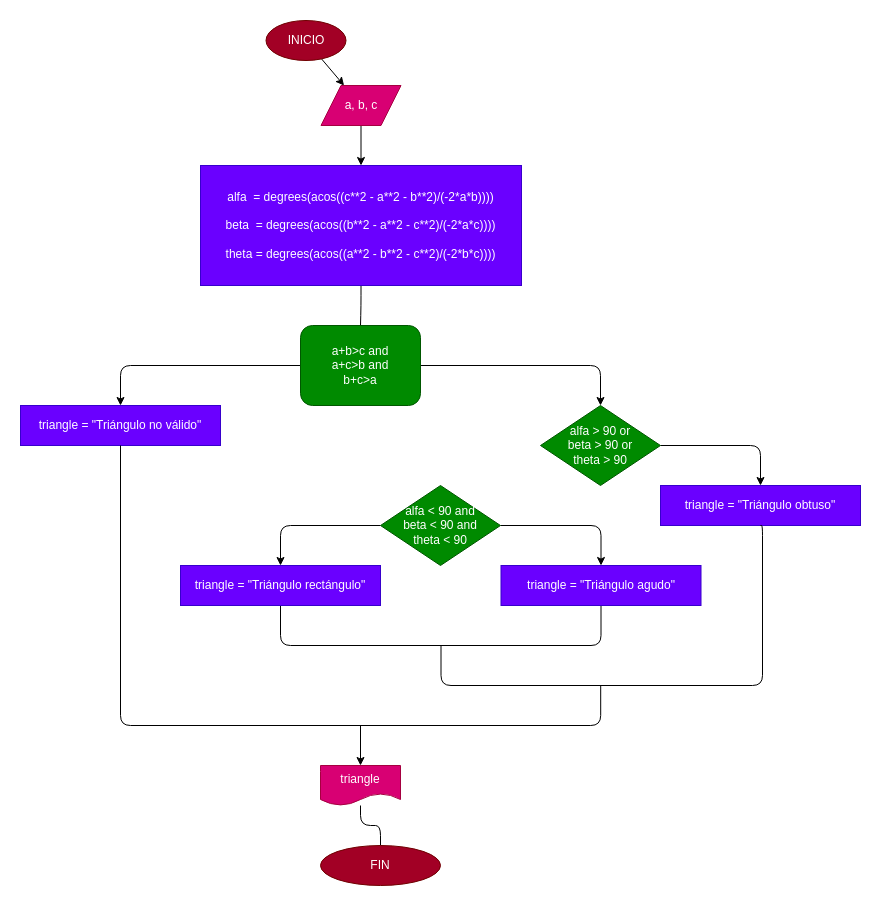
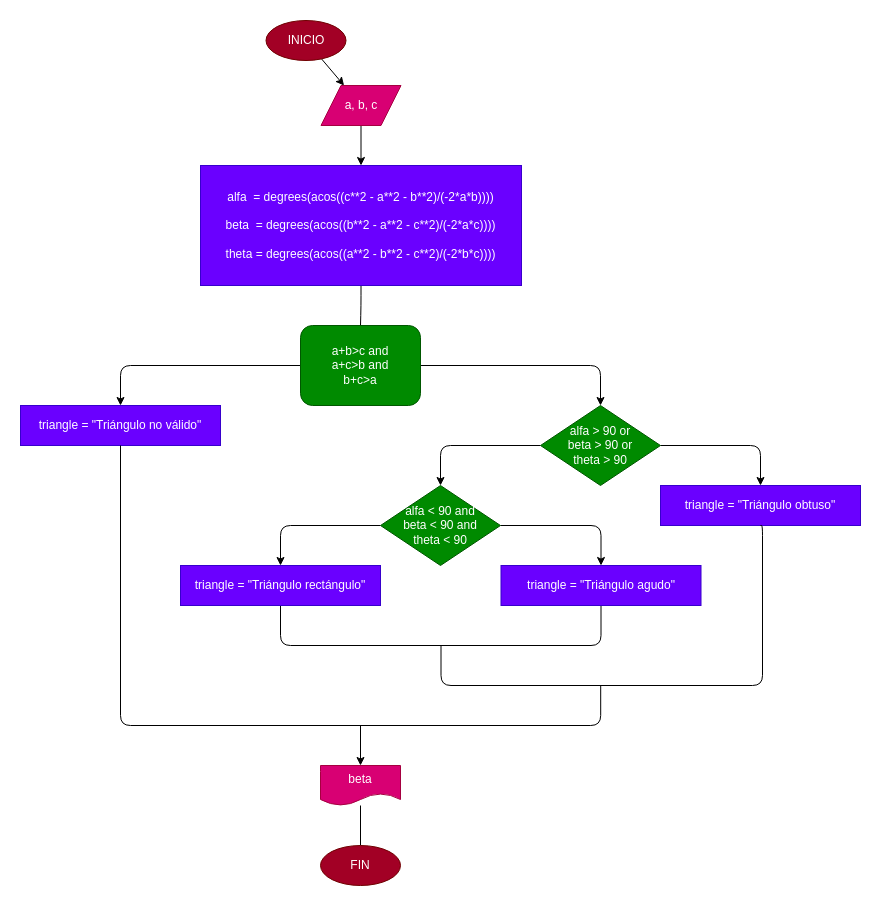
  <mxCell id="0" />
  <mxCell id="1" parent="0" />
  <mxCell id="2" value="" style="edgeStyle=orthogonalEdgeStyle;html=1;endArrow=none;endFill=0;" edge="1" parent="1" source="3" target="24"><mxGeometry relative="1" as="geometry" /></mxCell>
  <mxCell id="3" value="&lt;div&gt;alfa&amp;nbsp; = degrees(acos((c**2 - a**2 - b**2)/(-2*a*b))))&lt;/div&gt;&lt;div&gt;&lt;br&gt;&lt;/div&gt;&lt;div&gt;beta&amp;nbsp; = degrees(acos((b**2 - a**2 - c**2)/(-2*a*c))))&lt;/div&gt;&lt;div&gt;&lt;br&gt;&lt;/div&gt;&lt;div&gt;theta = degrees(acos((a**2 - b**2 - c**2)/(-2*b*c))))&lt;/div&gt;" style="rounded=0;whiteSpace=wrap;html=1;fillColor=#6a00ff;fontColor=#ffffff;strokeColor=#3700CC;" vertex="1" parent="1"><mxGeometry x="200" y="165" width="321" height="120" as="geometry" /></mxCell>
  <mxCell id="4" value="" style="edgeStyle=none;html=1;" edge="1" parent="1" source="5" target="7"><mxGeometry relative="1" as="geometry" /></mxCell>
  <mxCell id="5" value="INICIO" style="ellipse;whiteSpace=wrap;html=1;fillColor=#a20025;fontColor=#ffffff;strokeColor=#6F0000;" vertex="1" parent="1"><mxGeometry x="265.5" y="20" width="80" height="40" as="geometry" /></mxCell>
  <mxCell id="6" value="" style="edgeStyle=none;html=1;" edge="1" parent="1" source="7"><mxGeometry relative="1" as="geometry"><mxPoint x="360.5" y="165" as="targetPoint" /></mxGeometry></mxCell>
  <mxCell id="7" value="a, b, c" style="shape=parallelogram;perimeter=parallelogramPerimeter;whiteSpace=wrap;html=1;fixedSize=1;fillColor=#d80073;fontColor=#ffffff;strokeColor=#A50040;" vertex="1" parent="1"><mxGeometry x="320.5" y="85" width="80" height="40" as="geometry" /></mxCell>
  <mxCell id="8" value="" style="html=1;entryX=0.5;entryY=0;entryDx=0;entryDy=0;edgeStyle=orthogonalEdgeStyle;exitX=1;exitY=0.5;exitDx=0;exitDy=0;" edge="1" parent="1" source="10" target="11"><mxGeometry relative="1" as="geometry" /></mxCell>
+ <mxCell id="9" style="edgeStyle=orthogonalEdgeStyle;html=1;exitX=0;exitY=0.5;exitDx=0;exitDy=0;entryX=0.5;entryY=0;entryDx=0;entryDy=0;" edge="1" parent="1" source="10" target="14"><mxGeometry relative="1" as="geometry" /></mxCell>
  <mxCell id="10" value="&lt;span&gt;alfa &amp;gt; 90 or&lt;/span&gt;&lt;br&gt;&lt;span&gt;beta &amp;gt; 90 or&lt;/span&gt;&lt;br&gt;&lt;span&gt;theta &amp;gt; 90&lt;/span&gt;" style="rhombus;whiteSpace=wrap;html=1;rounded=0;fillColor=#008a00;fontColor=#ffffff;strokeColor=#005700;" vertex="1" parent="1"><mxGeometry x="540" y="405" width="120" height="80" as="geometry" /></mxCell>
  <mxCell id="11" value="triangle = &quot;Triángulo obtuso&quot;" style="whiteSpace=wrap;html=1;rounded=0;fillColor=#6a00ff;fontColor=#ffffff;strokeColor=#3700CC;" vertex="1" parent="1"><mxGeometry x="660" y="485" width="200" height="40" as="geometry" /></mxCell>
  <mxCell id="12" value="" style="edgeStyle=orthogonalEdgeStyle;html=1;entryX=0.5;entryY=0;entryDx=0;entryDy=0;" edge="1" parent="1" source="14" target="16"><mxGeometry relative="1" as="geometry" /></mxCell>
  <mxCell id="13" style="edgeStyle=orthogonalEdgeStyle;html=1;exitX=0;exitY=0.5;exitDx=0;exitDy=0;entryX=0.5;entryY=0;entryDx=0;entryDy=0;" edge="1" parent="1" source="14" target="17"><mxGeometry relative="1" as="geometry" /></mxCell>
  <mxCell id="14" value="alfa &amp;lt; 90 and &lt;br&gt;beta &amp;lt; 90 and &lt;br&gt;theta &amp;lt; 90" style="rhombus;whiteSpace=wrap;html=1;rounded=0;fillColor=#008a00;fontColor=#ffffff;strokeColor=#005700;" vertex="1" parent="1"><mxGeometry x="380" y="485" width="120" height="80" as="geometry" /></mxCell>
  <mxCell id="15" style="edgeStyle=orthogonalEdgeStyle;html=1;exitX=0.5;exitY=1;exitDx=0;exitDy=0;entryX=0.5;entryY=1;entryDx=0;entryDy=0;endArrow=none;endFill=0;" edge="1" parent="1" source="16" target="17"><mxGeometry relative="1" as="geometry"><Array as="points"><mxPoint x="601" y="645" /><mxPoint x="280" y="645" /></Array></mxGeometry></mxCell>
  <mxCell id="16" value="triangle = &quot;Triángulo agudo&quot;" style="whiteSpace=wrap;html=1;rounded=0;fillColor=#6a00ff;fontColor=#ffffff;strokeColor=#3700CC;" vertex="1" parent="1"><mxGeometry x="500.5" y="565" width="200" height="40" as="geometry" /></mxCell>
  <mxCell id="17" value="triangle = &quot;Triángulo rectángulo&quot;" style="whiteSpace=wrap;html=1;rounded=0;fillColor=#6a00ff;fontColor=#ffffff;strokeColor=#3700CC;" vertex="1" parent="1"><mxGeometry x="180" y="565" width="200" height="40" as="geometry" /></mxCell>
  <mxCell id="18" style="edgeStyle=orthogonalEdgeStyle;html=1;exitX=0.5;exitY=1;exitDx=0;exitDy=0;entryX=0.5;entryY=1;entryDx=0;entryDy=0;endArrow=none;endFill=0;" edge="1" parent="1" source="11"><mxGeometry relative="1" as="geometry"><mxPoint x="761" y="645" as="sourcePoint" /><mxPoint x="440.5" y="645" as="targetPoint" /><Array as="points"><mxPoint x="762" y="525" /><mxPoint x="762" y="685" /><mxPoint x="441" y="685" /></Array></mxGeometry></mxCell>
  <mxCell id="19" value="" style="edgeStyle=orthogonalEdgeStyle;html=1;endArrow=none;endFill=0;" edge="1" parent="1" source="20" target="21"><mxGeometry relative="1" as="geometry" /></mxCell>
- <mxCell id="20" value="triangle" style="shape=document;whiteSpace=wrap;html=1;boundedLbl=1;fillColor=#d80073;fontColor=#ffffff;strokeColor=#A50040;" vertex="1" parent="1"><mxGeometry x="320" y="765" width="80" height="40" as="geometry" /></mxCell>
- <mxCell id="21" value="FIN" style="ellipse;whiteSpace=wrap;html=1;fillColor=#a20025;fontColor=#ffffff;strokeColor=#6F0000;" vertex="1" parent="1"><mxGeometry x="320" y="845" width="120" height="40" as="geometry" /></mxCell>
+ <mxCell id="20" value="beta" style="shape=document;whiteSpace=wrap;html=1;boundedLbl=1;fillColor=#d80073;fontColor=#ffffff;strokeColor=#A50040;" vertex="1" parent="1"><mxGeometry x="320" y="765" width="80" height="40" as="geometry" /></mxCell>
+ <mxCell id="21" value="FIN" style="ellipse;whiteSpace=wrap;html=1;fillColor=#a20025;fontColor=#ffffff;strokeColor=#6F0000;" vertex="1" parent="1"><mxGeometry x="320" y="845" width="80" height="40" as="geometry" /></mxCell>
  <mxCell id="22" style="edgeStyle=orthogonalEdgeStyle;html=1;exitX=1;exitY=0.5;exitDx=0;exitDy=0;entryX=0.5;entryY=0;entryDx=0;entryDy=0;endArrow=classic;endFill=1;" edge="1" parent="1" source="24" target="10"><mxGeometry relative="1" as="geometry" /></mxCell>
  <mxCell id="23" style="edgeStyle=orthogonalEdgeStyle;html=1;exitX=0;exitY=0.5;exitDx=0;exitDy=0;entryX=0.5;entryY=0;entryDx=0;entryDy=0;endArrow=classic;endFill=1;" edge="1" parent="1" source="24" target="25"><mxGeometry relative="1" as="geometry" /></mxCell>
  <mxCell id="24" value="a+b&amp;gt;c and &lt;br&gt;a+c&amp;gt;b and &lt;br&gt;b+c&amp;gt;a" style="whiteSpace=wrap;html=1;fillColor=#008a00;fontColor=#ffffff;strokeColor=#005700;rounded=1;" vertex="1" parent="1"><mxGeometry x="300" y="325" width="120" height="80" as="geometry" /></mxCell>
  <mxCell id="25" value="triangle = &quot;Triángulo no válido&quot;" style="whiteSpace=wrap;html=1;rounded=0;fillColor=#6a00ff;fontColor=#ffffff;strokeColor=#3700CC;" vertex="1" parent="1"><mxGeometry x="20" y="405" width="200" height="40" as="geometry" /></mxCell>
  <mxCell id="26" style="edgeStyle=orthogonalEdgeStyle;html=1;exitX=0.5;exitY=1;exitDx=0;exitDy=0;entryX=0.5;entryY=1;entryDx=0;entryDy=0;endArrow=none;endFill=0;" edge="1" parent="1" target="25"><mxGeometry relative="1" as="geometry"><mxPoint x="600.2" y="685" as="sourcePoint" /><mxPoint x="279.7" y="685" as="targetPoint" /><Array as="points"><mxPoint x="600" y="725" /><mxPoint x="120" y="725" /></Array></mxGeometry></mxCell>
  <mxCell id="27" value="" style="endArrow=classic;html=1;entryX=0.5;entryY=0;entryDx=0;entryDy=0;" edge="1" parent="1" target="20"><mxGeometry width="50" height="50" relative="1" as="geometry"><mxPoint x="360" y="725" as="sourcePoint" /><mxPoint x="410" y="685" as="targetPoint" /></mxGeometry></mxCell>
